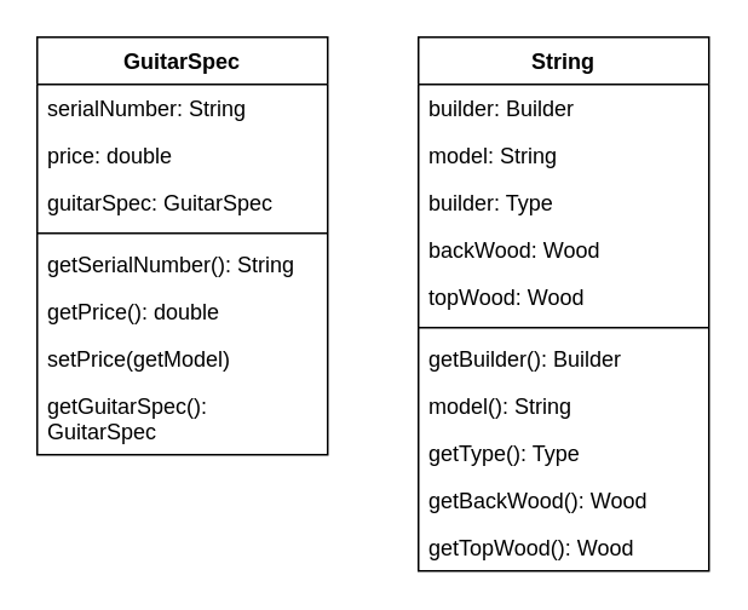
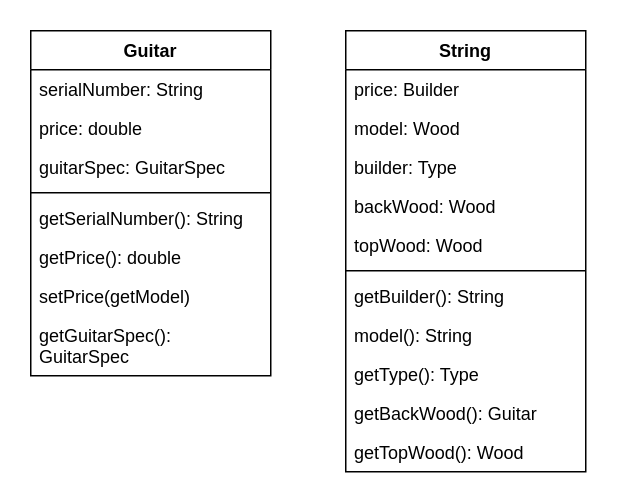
  <mxCell id="0" />
  <mxCell id="1" parent="0" />
- <mxCell id="2" value="GuitarSpec" style="swimlane;fontStyle=1;align=center;verticalAlign=top;childLayout=stackLayout;horizontal=1;startSize=26;horizontalStack=0;resizeParent=1;resizeParentMax=0;resizeLast=0;collapsible=1;marginBottom=0;whiteSpace=wrap;html=1;" vertex="1" parent="1"><mxGeometry x="20" y="20" width="160" height="230" as="geometry" /></mxCell>
+ <mxCell id="2" value="Guitar" style="swimlane;fontStyle=1;align=center;verticalAlign=top;childLayout=stackLayout;horizontal=1;startSize=26;horizontalStack=0;resizeParent=1;resizeParentMax=0;resizeLast=0;collapsible=1;marginBottom=0;whiteSpace=wrap;html=1;" vertex="1" parent="1"><mxGeometry x="20" y="20" width="160" height="230" as="geometry" /></mxCell>
  <mxCell id="3" value="serialNumber: String" style="text;strokeColor=none;fillColor=none;align=left;verticalAlign=top;spacingLeft=4;spacingRight=4;overflow=hidden;rotatable=0;points=[[0,0.5],[1,0.5]];portConstraint=eastwest;whiteSpace=wrap;html=1;" vertex="1" parent="2"><mxGeometry y="26" width="160" height="26" as="geometry" /></mxCell>
  <mxCell id="4" value="price: double" style="text;strokeColor=none;fillColor=none;align=left;verticalAlign=top;spacingLeft=4;spacingRight=4;overflow=hidden;rotatable=0;points=[[0,0.5],[1,0.5]];portConstraint=eastwest;whiteSpace=wrap;html=1;" vertex="1" parent="2"><mxGeometry y="52" width="160" height="26" as="geometry" /></mxCell>
  <mxCell id="5" value="guitarSpec: GuitarSpec" style="text;strokeColor=none;fillColor=none;align=left;verticalAlign=top;spacingLeft=4;spacingRight=4;overflow=hidden;rotatable=0;points=[[0,0.5],[1,0.5]];portConstraint=eastwest;whiteSpace=wrap;html=1;" vertex="1" parent="2"><mxGeometry y="78" width="160" height="26" as="geometry" /></mxCell>
  <mxCell id="6" value="" style="line;strokeWidth=1;fillColor=none;align=left;verticalAlign=middle;spacingTop=-1;spacingLeft=3;spacingRight=3;rotatable=0;labelPosition=right;points=[];portConstraint=eastwest;strokeColor=inherit;" vertex="1" parent="2"><mxGeometry y="104" width="160" height="8" as="geometry" /></mxCell>
  <mxCell id="7" value="getSerialNumber(): String" style="text;strokeColor=none;fillColor=none;align=left;verticalAlign=top;spacingLeft=4;spacingRight=4;overflow=hidden;rotatable=0;points=[[0,0.5],[1,0.5]];portConstraint=eastwest;whiteSpace=wrap;html=1;" vertex="1" parent="2"><mxGeometry y="112" width="160" height="26" as="geometry" /></mxCell>
  <mxCell id="8" value="getPrice(): double" style="text;strokeColor=none;fillColor=none;align=left;verticalAlign=top;spacingLeft=4;spacingRight=4;overflow=hidden;rotatable=0;points=[[0,0.5],[1,0.5]];portConstraint=eastwest;whiteSpace=wrap;html=1;" vertex="1" parent="2"><mxGeometry y="138" width="160" height="26" as="geometry" /></mxCell>
  <mxCell id="9" value="setPrice(getModel)" style="text;strokeColor=none;fillColor=none;align=left;verticalAlign=top;spacingLeft=4;spacingRight=4;overflow=hidden;rotatable=0;points=[[0,0.5],[1,0.5]];portConstraint=eastwest;whiteSpace=wrap;html=1;" vertex="1" parent="2"><mxGeometry y="164" width="160" height="26" as="geometry" /></mxCell>
  <mxCell id="10" value="getGuitarSpec(): GuitarSpec" style="text;strokeColor=none;fillColor=none;align=left;verticalAlign=top;spacingLeft=4;spacingRight=4;overflow=hidden;rotatable=0;points=[[0,0.5],[1,0.5]];portConstraint=eastwest;whiteSpace=wrap;html=1;" vertex="1" parent="2"><mxGeometry y="190" width="160" height="40" as="geometry" /></mxCell>
  <mxCell id="11" value="String" style="swimlane;fontStyle=1;align=center;verticalAlign=top;childLayout=stackLayout;horizontal=1;startSize=26;horizontalStack=0;resizeParent=1;resizeParentMax=0;resizeLast=0;collapsible=1;marginBottom=0;whiteSpace=wrap;html=1;" vertex="1" parent="1"><mxGeometry x="230" y="20" width="160" height="294" as="geometry" /></mxCell>
- <mxCell id="12" value="builder: Builder" style="text;strokeColor=none;fillColor=none;align=left;verticalAlign=top;spacingLeft=4;spacingRight=4;overflow=hidden;rotatable=0;points=[[0,0.5],[1,0.5]];portConstraint=eastwest;whiteSpace=wrap;html=1;" vertex="1" parent="11"><mxGeometry y="26" width="160" height="26" as="geometry" /></mxCell>
- <mxCell id="13" value="model: String" style="text;strokeColor=none;fillColor=none;align=left;verticalAlign=top;spacingLeft=4;spacingRight=4;overflow=hidden;rotatable=0;points=[[0,0.5],[1,0.5]];portConstraint=eastwest;whiteSpace=wrap;html=1;" vertex="1" parent="11"><mxGeometry y="52" width="160" height="26" as="geometry" /></mxCell>
+ <mxCell id="12" value="price: Builder" style="text;strokeColor=none;fillColor=none;align=left;verticalAlign=top;spacingLeft=4;spacingRight=4;overflow=hidden;rotatable=0;points=[[0,0.5],[1,0.5]];portConstraint=eastwest;whiteSpace=wrap;html=1;" vertex="1" parent="11"><mxGeometry y="26" width="160" height="26" as="geometry" /></mxCell>
+ <mxCell id="13" value="model: Wood" style="text;strokeColor=none;fillColor=none;align=left;verticalAlign=top;spacingLeft=4;spacingRight=4;overflow=hidden;rotatable=0;points=[[0,0.5],[1,0.5]];portConstraint=eastwest;whiteSpace=wrap;html=1;" vertex="1" parent="11"><mxGeometry y="52" width="160" height="26" as="geometry" /></mxCell>
  <mxCell id="14" value="builder: Type" style="text;strokeColor=none;fillColor=none;align=left;verticalAlign=top;spacingLeft=4;spacingRight=4;overflow=hidden;rotatable=0;points=[[0,0.5],[1,0.5]];portConstraint=eastwest;whiteSpace=wrap;html=1;" vertex="1" parent="11"><mxGeometry y="78" width="160" height="26" as="geometry" /></mxCell>
  <mxCell id="15" value="backWood: Wood" style="text;strokeColor=none;fillColor=none;align=left;verticalAlign=top;spacingLeft=4;spacingRight=4;overflow=hidden;rotatable=0;points=[[0,0.5],[1,0.5]];portConstraint=eastwest;whiteSpace=wrap;html=1;" vertex="1" parent="11"><mxGeometry y="104" width="160" height="26" as="geometry" /></mxCell>
  <mxCell id="16" value="topWood: Wood" style="text;strokeColor=none;fillColor=none;align=left;verticalAlign=top;spacingLeft=4;spacingRight=4;overflow=hidden;rotatable=0;points=[[0,0.5],[1,0.5]];portConstraint=eastwest;whiteSpace=wrap;html=1;" vertex="1" parent="11"><mxGeometry y="130" width="160" height="26" as="geometry" /></mxCell>
  <mxCell id="17" value="" style="line;strokeWidth=1;fillColor=none;align=left;verticalAlign=middle;spacingTop=-1;spacingLeft=3;spacingRight=3;rotatable=0;labelPosition=right;points=[];portConstraint=eastwest;strokeColor=inherit;" vertex="1" parent="11"><mxGeometry y="156" width="160" height="8" as="geometry" /></mxCell>
- <mxCell id="18" value="getBuilder(): Builder" style="text;strokeColor=none;fillColor=none;align=left;verticalAlign=top;spacingLeft=4;spacingRight=4;overflow=hidden;rotatable=0;points=[[0,0.5],[1,0.5]];portConstraint=eastwest;whiteSpace=wrap;html=1;" vertex="1" parent="11"><mxGeometry y="164" width="160" height="26" as="geometry" /></mxCell>
+ <mxCell id="18" value="getBuilder(): String" style="text;strokeColor=none;fillColor=none;align=left;verticalAlign=top;spacingLeft=4;spacingRight=4;overflow=hidden;rotatable=0;points=[[0,0.5],[1,0.5]];portConstraint=eastwest;whiteSpace=wrap;html=1;" vertex="1" parent="11"><mxGeometry y="164" width="160" height="26" as="geometry" /></mxCell>
  <mxCell id="19" value="model(): String" style="text;strokeColor=none;fillColor=none;align=left;verticalAlign=top;spacingLeft=4;spacingRight=4;overflow=hidden;rotatable=0;points=[[0,0.5],[1,0.5]];portConstraint=eastwest;whiteSpace=wrap;html=1;" vertex="1" parent="11"><mxGeometry y="190" width="160" height="26" as="geometry" /></mxCell>
  <mxCell id="20" value="getType(): Type" style="text;strokeColor=none;fillColor=none;align=left;verticalAlign=top;spacingLeft=4;spacingRight=4;overflow=hidden;rotatable=0;points=[[0,0.5],[1,0.5]];portConstraint=eastwest;whiteSpace=wrap;html=1;" vertex="1" parent="11"><mxGeometry y="216" width="160" height="26" as="geometry" /></mxCell>
- <mxCell id="21" value="getBackWood(): Wood" style="text;strokeColor=none;fillColor=none;align=left;verticalAlign=top;spacingLeft=4;spacingRight=4;overflow=hidden;rotatable=0;points=[[0,0.5],[1,0.5]];portConstraint=eastwest;whiteSpace=wrap;html=1;" vertex="1" parent="11"><mxGeometry y="242" width="160" height="26" as="geometry" /></mxCell>
+ <mxCell id="21" value="getBackWood(): Guitar" style="text;strokeColor=none;fillColor=none;align=left;verticalAlign=top;spacingLeft=4;spacingRight=4;overflow=hidden;rotatable=0;points=[[0,0.5],[1,0.5]];portConstraint=eastwest;whiteSpace=wrap;html=1;" vertex="1" parent="11"><mxGeometry y="242" width="160" height="26" as="geometry" /></mxCell>
  <mxCell id="22" value="getTopWood(): Wood" style="text;strokeColor=none;fillColor=none;align=left;verticalAlign=top;spacingLeft=4;spacingRight=4;overflow=hidden;rotatable=0;points=[[0,0.5],[1,0.5]];portConstraint=eastwest;whiteSpace=wrap;html=1;" vertex="1" parent="11"><mxGeometry y="268" width="160" height="26" as="geometry" /></mxCell>
